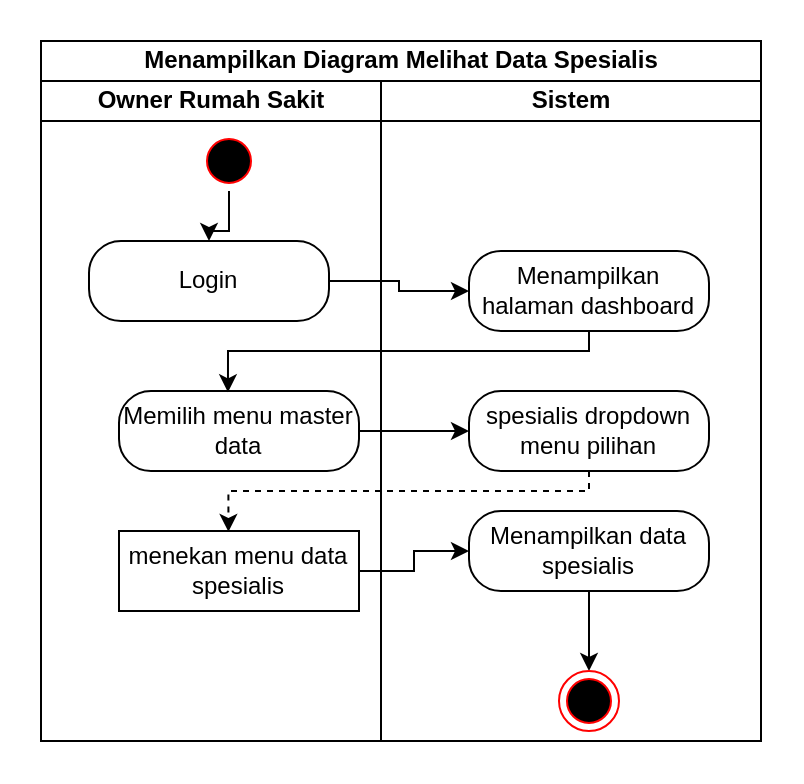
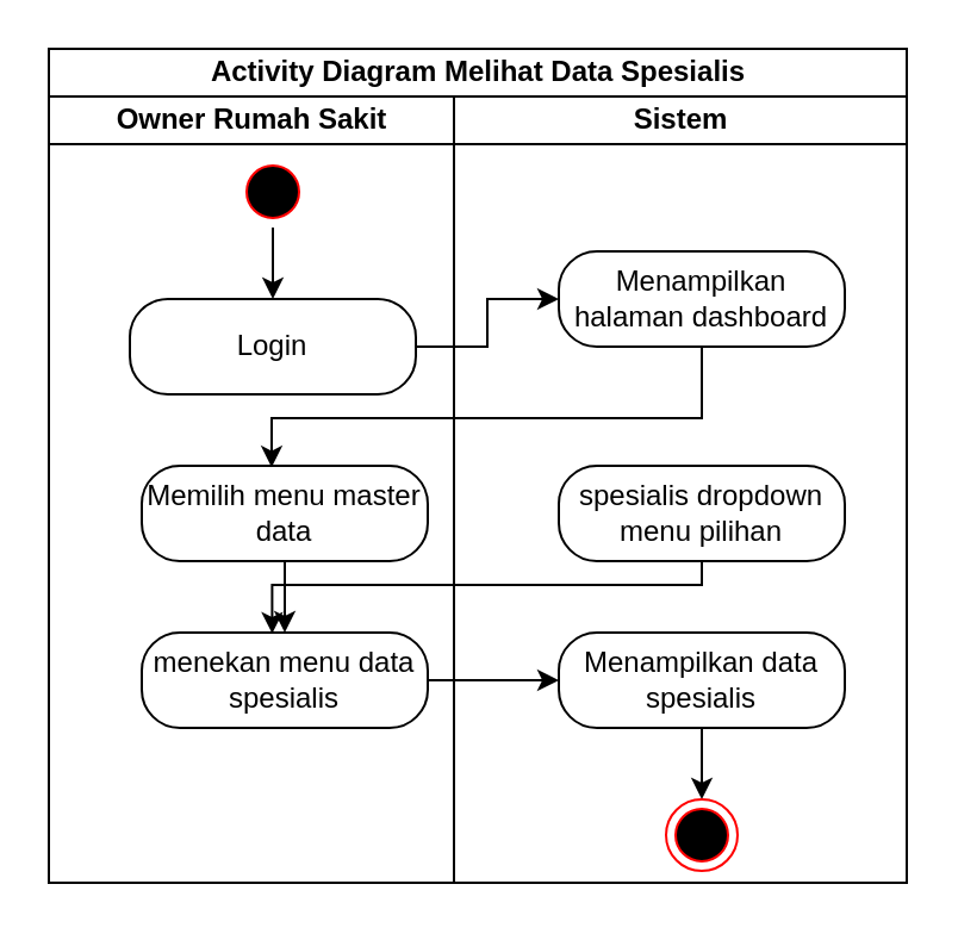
  <mxCell id="0" />
  <mxCell id="1" parent="0" />
- <mxCell id="2" value="Menampilkan Diagram Melihat Data Spesialis" style="swimlane;childLayout=stackLayout;resizeParent=1;resizeParentMax=0;startSize=20;html=1;" vertex="1" parent="1"><mxGeometry x="20" y="20" width="360" height="350" as="geometry" /></mxCell>
+ <mxCell id="2" value="Activity Diagram Melihat Data Spesialis" style="swimlane;childLayout=stackLayout;resizeParent=1;resizeParentMax=0;startSize=20;html=1;" vertex="1" parent="1"><mxGeometry x="20" y="20" width="360" height="350" as="geometry" /></mxCell>
  <mxCell id="3" value="Owner Rumah Sakit" style="swimlane;startSize=20;html=1;" vertex="1" parent="2"><mxGeometry y="20" width="170" height="330" as="geometry" /></mxCell>
  <mxCell id="4" style="edgeStyle=orthogonalEdgeStyle;rounded=0;orthogonalLoop=1;jettySize=auto;html=1;entryX=0.5;entryY=0;entryDx=0;entryDy=0;" edge="1" parent="3" source="5" target="6"><mxGeometry relative="1" as="geometry" /></mxCell>
  <mxCell id="5" value="" style="ellipse;html=1;shape=startState;fillColor=#000000;strokeColor=#ff0000;" vertex="1" parent="3"><mxGeometry x="79.0" y="25" width="30" height="30" as="geometry" /></mxCell>
- <mxCell id="6" value="Login" style="rounded=1;whiteSpace=wrap;html=1;arcSize=40;fontColor=#000000;fillColor=default;strokeColor=default;" vertex="1" parent="3"><mxGeometry x="24" y="80" width="120" height="40" as="geometry" /></mxCell>
+ <mxCell id="6" value="Login" style="rounded=1;whiteSpace=wrap;html=1;arcSize=40;fontColor=#000000;fillColor=default;strokeColor=default;" vertex="1" parent="3"><mxGeometry x="34.0" y="85" width="120" height="40" as="geometry" /></mxCell>
  <mxCell id="7" value="Memilih menu master data" style="rounded=1;whiteSpace=wrap;html=1;arcSize=40;fontColor=#000000;fillColor=default;strokeColor=default;" vertex="1" parent="3"><mxGeometry x="39.0" y="155" width="120" height="40" as="geometry" /></mxCell>
- <mxCell id="8" value="menekan menu data spesialis" style="whiteSpace=wrap;html=1;arcSize=40;fontColor=#000000;fillColor=default;strokeColor=default;rounded=0;" vertex="1" parent="3"><mxGeometry x="39.0" y="225" width="120" height="40" as="geometry" /></mxCell>
+ <mxCell id="8" value="menekan menu data spesialis" style="rounded=1;whiteSpace=wrap;html=1;arcSize=40;fontColor=#000000;fillColor=default;strokeColor=default;" vertex="1" parent="3"><mxGeometry x="39.0" y="225" width="120" height="40" as="geometry" /></mxCell>
  <mxCell id="9" value="Sistem" style="swimlane;startSize=20;html=1;" vertex="1" parent="2"><mxGeometry x="170" y="20" width="190" height="330" as="geometry" /></mxCell>
- <mxCell id="10" value="Menampilkan halaman dashboard" style="rounded=1;whiteSpace=wrap;html=1;arcSize=40;fontColor=#000000;fillColor=default;strokeColor=default;" vertex="1" parent="9"><mxGeometry x="44.0" y="85" width="120" height="40" as="geometry" /></mxCell>
+ <mxCell id="10" value="Menampilkan halaman dashboard" style="rounded=1;whiteSpace=wrap;html=1;arcSize=40;fontColor=#000000;fillColor=default;strokeColor=default;" vertex="1" parent="9"><mxGeometry x="44.0" y="65" width="120" height="40" as="geometry" /></mxCell>
  <mxCell id="11" value="spesialis dropdown menu pilihan" style="rounded=1;whiteSpace=wrap;html=1;arcSize=40;fontColor=#000000;fillColor=default;strokeColor=default;" vertex="1" parent="9"><mxGeometry x="44.0" y="155" width="120" height="40" as="geometry" /></mxCell>
  <mxCell id="12" value="" style="edgeStyle=orthogonalEdgeStyle;rounded=0;orthogonalLoop=1;jettySize=auto;html=1;" edge="1" parent="9" source="13" target="14"><mxGeometry relative="1" as="geometry" /></mxCell>
- <mxCell id="13" value="Menampilkan data spesialis" style="rounded=1;whiteSpace=wrap;html=1;arcSize=40;fontColor=#000000;fillColor=default;strokeColor=default;" vertex="1" parent="9"><mxGeometry x="44.0" y="215" width="120" height="40" as="geometry" /></mxCell>
+ <mxCell id="13" value="Menampilkan data spesialis" style="rounded=1;whiteSpace=wrap;html=1;arcSize=40;fontColor=#000000;fillColor=default;strokeColor=default;" vertex="1" parent="9"><mxGeometry x="44.0" y="225" width="120" height="40" as="geometry" /></mxCell>
  <mxCell id="14" value="" style="ellipse;html=1;shape=endState;fillColor=#000000;strokeColor=#ff0000;" vertex="1" parent="9"><mxGeometry x="89.0" y="295" width="30" height="30" as="geometry" /></mxCell>
  <mxCell id="15" value="" style="edgeStyle=orthogonalEdgeStyle;rounded=0;orthogonalLoop=1;jettySize=auto;html=1;" edge="1" parent="2" source="6" target="10"><mxGeometry relative="1" as="geometry" /></mxCell>
  <mxCell id="16" style="edgeStyle=orthogonalEdgeStyle;rounded=0;orthogonalLoop=1;jettySize=auto;html=1;entryX=0.454;entryY=0.016;entryDx=0;entryDy=0;entryPerimeter=0;" edge="1" parent="2" source="10" target="7"><mxGeometry relative="1" as="geometry"><Array as="points"><mxPoint x="274" y="155" /><mxPoint x="94" y="155" /></Array></mxGeometry></mxCell>
- <mxCell id="17" value="" style="edgeStyle=orthogonalEdgeStyle;rounded=0;orthogonalLoop=1;jettySize=auto;html=1;" edge="1" parent="2" source="7" target="11"><mxGeometry relative="1" as="geometry" /></mxCell>
- <mxCell id="18" style="edgeStyle=orthogonalEdgeStyle;rounded=0;orthogonalLoop=1;jettySize=auto;html=1;entryX=0.456;entryY=0.011;entryDx=0;entryDy=0;entryPerimeter=0;dashed=1;" edge="1" parent="2" source="11" target="8"><mxGeometry relative="1" as="geometry"><Array as="points"><mxPoint x="274" y="225" /><mxPoint x="94" y="225" /></Array></mxGeometry></mxCell>
+ <mxCell id="17" value="" style="edgeStyle=orthogonalEdgeStyle;rounded=0;orthogonalLoop=1;jettySize=auto;html=1;" edge="1" parent="2" source="7" target="8"><mxGeometry relative="1" as="geometry" /></mxCell>
+ <mxCell id="18" style="edgeStyle=orthogonalEdgeStyle;rounded=0;orthogonalLoop=1;jettySize=auto;html=1;entryX=0.456;entryY=0.011;entryDx=0;entryDy=0;entryPerimeter=0;" edge="1" parent="2" source="11" target="8"><mxGeometry relative="1" as="geometry"><Array as="points"><mxPoint x="274" y="225" /><mxPoint x="94" y="225" /></Array></mxGeometry></mxCell>
  <mxCell id="19" value="" style="edgeStyle=orthogonalEdgeStyle;rounded=0;orthogonalLoop=1;jettySize=auto;html=1;" edge="1" parent="2" source="8" target="13"><mxGeometry relative="1" as="geometry" /></mxCell>
